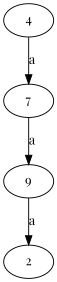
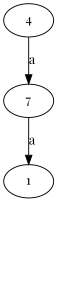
  digraph {
    fontname="Playfair Display"
    node [fontname="Playfair Display"]
    edge [fontname="Playfair Display"]
    n1 [label=7]
-   1 [label=9]
-   2
+   1
    4
    n1 -> 1 [label=a]
-   1 -> 2 [label=a]
    4 -> n1 [label=a]
  }
